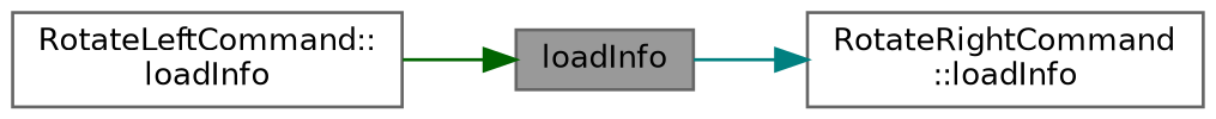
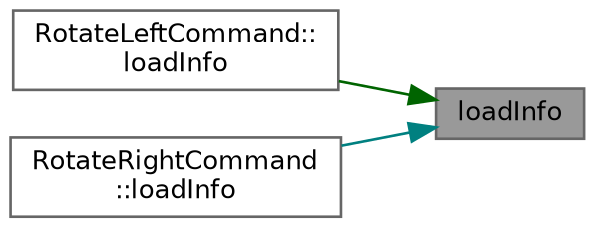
  digraph {
    rankdir=RL
    node [color=grey40 fillcolor=white fontname=Helvetica fontsize=10 shape=box style=filled]
    edge [dir=back fontname=Helvetica fontsize=10 labelfontname=Helvetica labelfontsize=10 style=solid]
    n1 [color=gray40 fillcolor=grey60 fontcolor=black height=0.2 label=loadInfo width=0.4]
    n2 [height=0.2 label="RotateLeftCommand::\lloadInfo" width=0.4]
    n3 [height=0.2 label="RotateRightCommand\l::loadInfo" width=0.4]
    n1 -> n2 [color=darkgreen]
-   n3 -> n1 [color=teal]
+   n1 -> n3 [color=teal]
  }
